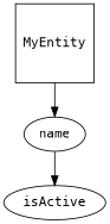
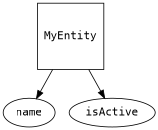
  digraph {
    fontname="DejaVu Sans Mono"
    node [fontname="DejaVu Sans Mono"]
    edge [fontname="DejaVu Sans Mono"]
    MyEntity [shape=square]
    name
    isActive
    MyEntity -> name
-   name -> isActive
+   MyEntity -> isActive
  }
